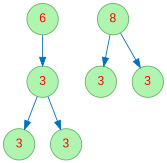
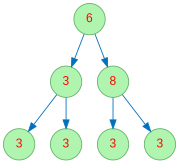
  digraph {
    node [color="#66B268" fillcolor="#AFF4AF" fontcolor=red fontname=Arial shape=circle style=filled]
    edge [color="#0070BF"]
    n1 [label=6]
    n2 [label=3]
    n3 [label=8]
    n4 [label=3]
    n5 [label=3]
    n6 [label=3]
    n7 [label=3]
    n1 -> n2
+   n1 -> n3
    n2 -> n4
    n2 -> n5
    n3 -> n6
    n3 -> n7
  }
